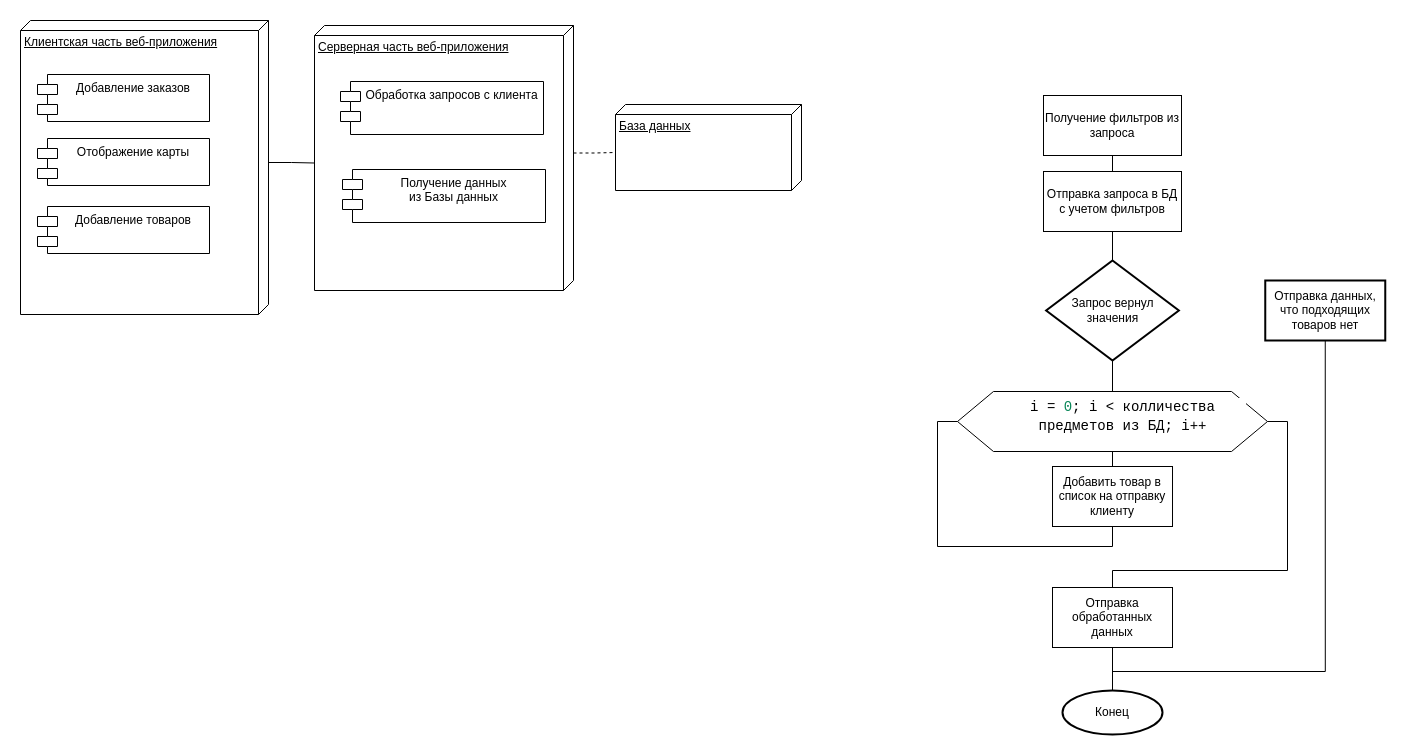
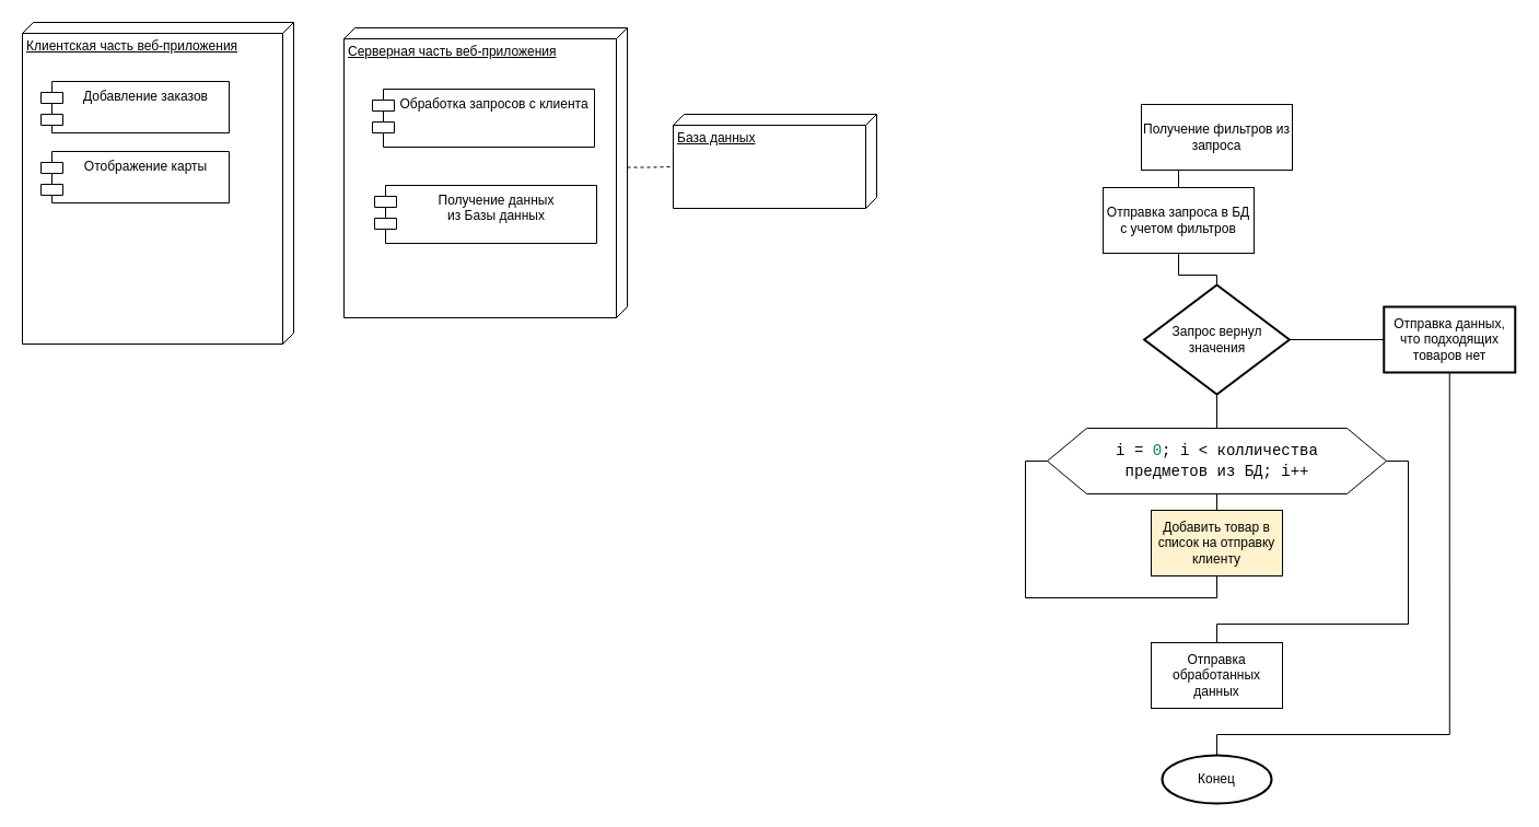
  <mxCell id="0" />
  <mxCell id="1" parent="0" />
- <mxCell id="2" style="edgeStyle=orthogonalEdgeStyle;rounded=0;orthogonalLoop=1;jettySize=auto;html=1;exitX=0;exitY=0;exitDx=142;exitDy=0;exitPerimeter=0;entryX=0;entryY=0;entryDx=137.5;entryDy=259;entryPerimeter=0;endArrow=none;endFill=0;" parent="1" source="3" target="5" edge="1"><mxGeometry relative="1" as="geometry" /></mxCell>
  <mxCell id="3" value="Клиентская часть веб-приложения" style="verticalAlign=top;align=left;spacingTop=8;spacingLeft=2;spacingRight=12;shape=cube;size=10;direction=south;fontStyle=4;html=1;" parent="1" vertex="1"><mxGeometry x="20" y="20" width="248" height="294" as="geometry" /></mxCell>
  <mxCell id="4" style="edgeStyle=orthogonalEdgeStyle;rounded=0;orthogonalLoop=1;jettySize=auto;html=1;exitX=0;exitY=0;exitDx=127.5;exitDy=0;exitPerimeter=0;entryX=0;entryY=0;entryDx=48;entryDy=186;entryPerimeter=0;endArrow=none;endFill=0;dashed=1;" parent="1" source="5" target="6" edge="1"><mxGeometry relative="1" as="geometry" /></mxCell>
  <mxCell id="5" value="Серверная часть веб-приложения" style="verticalAlign=top;align=left;spacingTop=8;spacingLeft=2;spacingRight=12;shape=cube;size=10;direction=south;fontStyle=4;html=1;" parent="1" vertex="1"><mxGeometry x="314" y="25" width="259" height="265" as="geometry" /></mxCell>
  <mxCell id="6" value="База данных" style="verticalAlign=top;align=left;spacingTop=8;spacingLeft=2;spacingRight=12;shape=cube;size=10;direction=south;fontStyle=4;html=1;" parent="1" vertex="1"><mxGeometry x="615" y="104" width="186" height="86" as="geometry" /></mxCell>
  <mxCell id="7" value="Добавление заказов" style="shape=module;align=left;spacingLeft=20;align=center;verticalAlign=top;" parent="1" vertex="1"><mxGeometry x="37" y="74" width="172" height="47" as="geometry" /></mxCell>
  <mxCell id="8" value="Отображение карты" style="shape=module;align=left;spacingLeft=20;align=center;verticalAlign=top;" parent="1" vertex="1"><mxGeometry x="37" y="138" width="172" height="47" as="geometry" /></mxCell>
- <mxCell id="9" value="Добавление товаров" style="shape=module;align=left;spacingLeft=20;align=center;verticalAlign=top;" parent="1" vertex="1"><mxGeometry x="37" y="206" width="172" height="47" as="geometry" /></mxCell>
  <mxCell id="10" value="Обработка запросов с клиента" style="shape=module;align=left;spacingLeft=20;align=center;verticalAlign=top;" parent="1" vertex="1"><mxGeometry x="340" y="81" width="203" height="53" as="geometry" /></mxCell>
  <mxCell id="11" value="Получение данных &#10;из Базы данных" style="shape=module;align=left;spacingLeft=20;align=center;verticalAlign=top;" parent="1" vertex="1"><mxGeometry x="342" y="169" width="203" height="53" as="geometry" /></mxCell>
  <mxCell id="12" style="edgeStyle=orthogonalEdgeStyle;rounded=0;orthogonalLoop=1;jettySize=auto;html=1;exitX=0.5;exitY=1;exitDx=0;exitDy=0;entryX=0.5;entryY=0;entryDx=0;entryDy=0;endArrow=none;endFill=0;" edge="1" parent="1" source="13" target="15"><mxGeometry relative="1" as="geometry" /></mxCell>
  <mxCell id="13" value="Получение фильтров из запроса" style="rounded=0;whiteSpace=wrap;html=1;" vertex="1" parent="1"><mxGeometry x="1043" y="95" width="138" height="60" as="geometry" /></mxCell>
  <mxCell id="14" style="edgeStyle=orthogonalEdgeStyle;rounded=0;orthogonalLoop=1;jettySize=auto;html=1;exitX=0.5;exitY=1;exitDx=0;exitDy=0;entryX=0.5;entryY=0;entryDx=0;entryDy=0;entryPerimeter=0;endArrow=none;endFill=0;" edge="1" parent="1" source="15" target="18"><mxGeometry relative="1" as="geometry" /></mxCell>
- <mxCell id="15" value="Отправка запроса в БД с учетом фильтров" style="rounded=0;whiteSpace=wrap;html=1;" vertex="1" parent="1"><mxGeometry x="1043" y="171" width="138" height="60" as="geometry" /></mxCell>
+ <mxCell id="15" value="Отправка запроса в БД с учетом фильтров" style="rounded=0;whiteSpace=wrap;html=1;" vertex="1" parent="1"><mxGeometry x="1008" y="171" width="138" height="60" as="geometry" /></mxCell>
+ <mxCell id="16" value="" style="edgeStyle=orthogonalEdgeStyle;rounded=0;orthogonalLoop=1;jettySize=auto;html=1;endArrow=none;endFill=0;" edge="1" parent="1" source="18" target="20"><mxGeometry relative="1" as="geometry" /></mxCell>
  <mxCell id="17" style="edgeStyle=orthogonalEdgeStyle;rounded=0;orthogonalLoop=1;jettySize=auto;html=1;exitX=0.5;exitY=1;exitDx=0;exitDy=0;exitPerimeter=0;entryX=0.5;entryY=0;entryDx=0;entryDy=0;endArrow=none;endFill=0;" edge="1" parent="1" source="18" target="22"><mxGeometry relative="1" as="geometry" /></mxCell>
  <mxCell id="18" value="Запрос вернул значения" style="strokeWidth=2;html=1;shape=mxgraph.flowchart.decision;whiteSpace=wrap;" vertex="1" parent="1"><mxGeometry x="1045.63" y="260" width="132.75" height="100" as="geometry" /></mxCell>
  <mxCell id="19" style="edgeStyle=orthogonalEdgeStyle;rounded=0;orthogonalLoop=1;jettySize=auto;html=1;exitX=0.5;exitY=1;exitDx=0;exitDy=0;entryX=0.5;entryY=0;entryDx=0;entryDy=0;entryPerimeter=0;endArrow=none;endFill=0;" edge="1" parent="1" source="20" target="30"><mxGeometry relative="1" as="geometry"><Array as="points"><mxPoint x="1325" y="671" /><mxPoint x="1112" y="671" /></Array></mxGeometry></mxCell>
  <mxCell id="20" value="Отправка данных, что подходящих товаров нет" style="whiteSpace=wrap;html=1;strokeWidth=2;" vertex="1" parent="1"><mxGeometry x="1264.755" y="280" width="120" height="60" as="geometry" /></mxCell>
  <mxCell id="21" value="" style="group" vertex="1" connectable="0" parent="1"><mxGeometry x="957" y="391" width="310" height="60" as="geometry" /></mxCell>
  <mxCell id="22" value="" style="verticalLabelPosition=bottom;verticalAlign=top;html=1;shape=hexagon;perimeter=hexagonPerimeter2;arcSize=6;size=0.116;" vertex="1" parent="21"><mxGeometry width="310" height="60" as="geometry" /></mxCell>
- <mxCell id="23" value="&lt;div style=&quot;background-color: rgb(255 , 255 , 255) ; font-family: &amp;#34;consolas&amp;#34; , &amp;#34;courier new&amp;#34; , monospace ; font-size: 14px ; line-height: 19px&quot;&gt;i = &lt;span style=&quot;color: #098658&quot;&gt;0&lt;/span&gt;; i &amp;lt; колличества предметов из БД; i++&lt;/div&gt;" style="text;html=1;strokeColor=none;fillColor=none;align=center;verticalAlign=middle;whiteSpace=wrap;rounded=0;" vertex="1" parent="21"><mxGeometry x="40.5" y="3.5" width="249" height="43" as="geometry" /></mxCell>
+ <mxCell id="23" value="&lt;div style=&quot;background-color: rgb(255 , 255 , 255) ; font-family: &amp;#34;consolas&amp;#34; , &amp;#34;courier new&amp;#34; , monospace ; font-size: 14px ; line-height: 19px&quot;&gt;i = &lt;span style=&quot;color: #098658&quot;&gt;0&lt;/span&gt;; i &amp;lt; колличества предметов из БД; i++&lt;/div&gt;" style="text;html=1;strokeColor=none;fillColor=none;align=center;verticalAlign=middle;whiteSpace=wrap;rounded=0;" vertex="1" parent="21"><mxGeometry x="30.5" y="8.5" width="249" height="43" as="geometry" /></mxCell>
  <mxCell id="24" style="edgeStyle=orthogonalEdgeStyle;rounded=0;orthogonalLoop=1;jettySize=auto;html=1;exitX=0.5;exitY=1;exitDx=0;exitDy=0;entryX=0;entryY=0.5;entryDx=0;entryDy=0;endArrow=none;endFill=0;" edge="1" parent="1" source="25" target="22"><mxGeometry relative="1" as="geometry" /></mxCell>
- <mxCell id="25" value="Добавить товар в список на отправку клиенту" style="rounded=0;whiteSpace=wrap;html=1;" vertex="1" parent="1"><mxGeometry x="1052.01" y="466" width="120" height="60" as="geometry" /></mxCell>
+ <mxCell id="25" value="Добавить товар в список на отправку клиенту" style="rounded=0;whiteSpace=wrap;html=1;fillColor=#fff2cc;" vertex="1" parent="1"><mxGeometry x="1052.01" y="466" width="120" height="60" as="geometry" /></mxCell>
  <mxCell id="26" style="edgeStyle=orthogonalEdgeStyle;rounded=0;orthogonalLoop=1;jettySize=auto;html=1;exitX=0.5;exitY=1;exitDx=0;exitDy=0;entryX=0.5;entryY=0;entryDx=0;entryDy=0;endArrow=none;endFill=0;" edge="1" parent="1" source="22" target="25"><mxGeometry relative="1" as="geometry" /></mxCell>
- <mxCell id="27" style="edgeStyle=orthogonalEdgeStyle;rounded=0;orthogonalLoop=1;jettySize=auto;html=1;exitX=0.5;exitY=1;exitDx=0;exitDy=0;entryX=0.5;entryY=0;entryDx=0;entryDy=0;entryPerimeter=0;endArrow=none;endFill=0;" edge="1" parent="1" source="28" target="30"><mxGeometry relative="1" as="geometry" /></mxCell>
  <mxCell id="28" value="Отправка обработанных данных" style="rounded=0;whiteSpace=wrap;html=1;" vertex="1" parent="1"><mxGeometry x="1052" y="587" width="120" height="60" as="geometry" /></mxCell>
  <mxCell id="29" style="edgeStyle=orthogonalEdgeStyle;rounded=0;orthogonalLoop=1;jettySize=auto;html=1;exitX=1;exitY=0.5;exitDx=0;exitDy=0;entryX=0.5;entryY=0;entryDx=0;entryDy=0;endArrow=none;endFill=0;" edge="1" parent="1" source="22" target="28"><mxGeometry relative="1" as="geometry"><Array as="points"><mxPoint x="1287" y="421" /><mxPoint x="1287" y="570" /><mxPoint x="1112" y="570" /></Array></mxGeometry></mxCell>
  <mxCell id="30" value="Конец" style="strokeWidth=2;html=1;shape=mxgraph.flowchart.start_1;whiteSpace=wrap;" vertex="1" parent="1"><mxGeometry x="1062" y="690" width="100" height="44" as="geometry" /></mxCell>
